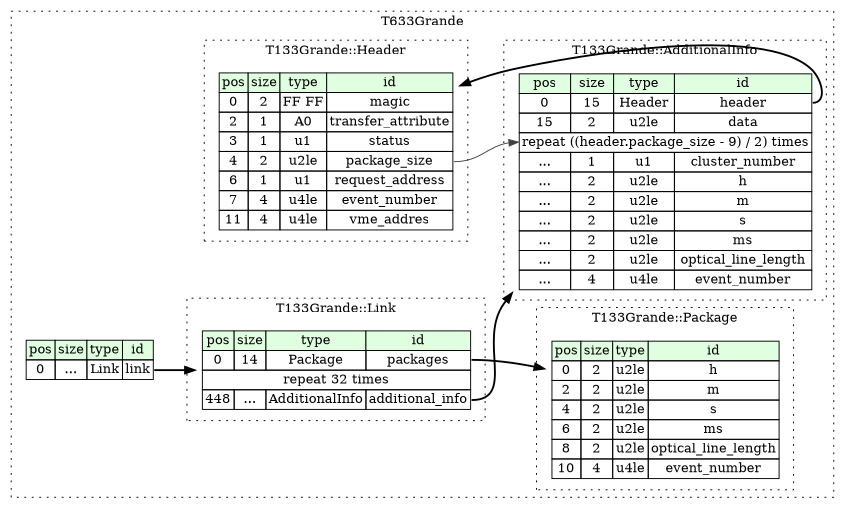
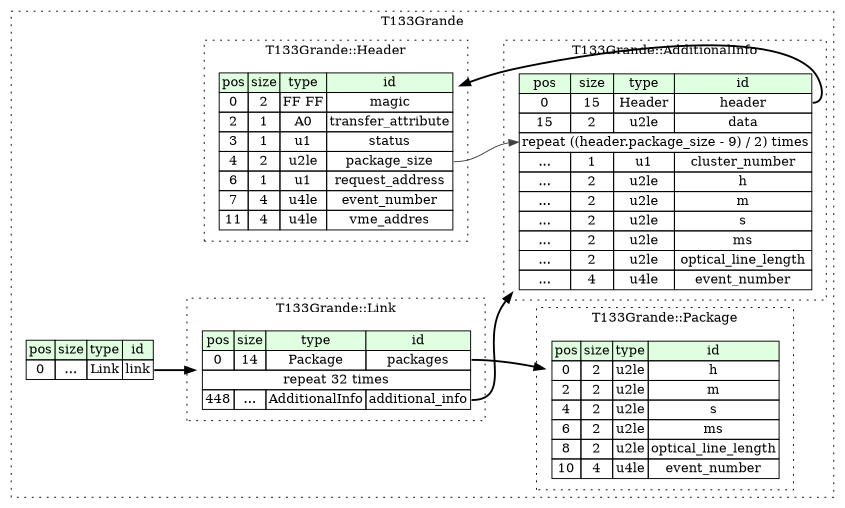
  digraph {
    rankdir=LR
    node [shape=plaintext]
    edge [style=bold]
    n1 [label=<<TABLE BORDER="0" CELLBORDER="1" CELLSPACING="0"> 				<TR><TD BGCOLOR="#E0FFE0">pos</TD><TD BGCOLOR="#E0FFE0">size</TD><TD BGCOLOR="#E0FFE0">type</TD><TD BGCOLOR="#E0FFE0">id</TD></TR> 				<TR><TD PORT="packages_pos">0</TD><TD PORT="packages_size">14</TD><TD>Package</TD><TD PORT="packages_type">packages</TD></TR> 				<TR><TD COLSPAN="4" PORT="packages__repeat">repeat 32 times</TD></TR> 				<TR><TD PORT="additional_info_pos">448</TD><TD PORT="additional_info_size">...</TD><TD>AdditionalInfo</TD><TD PORT="additional_info_type">additional_info</TD></TR> 			</TABLE>>]
    n2 [label=<<TABLE BORDER="0" CELLBORDER="1" CELLSPACING="0"> 				<TR><TD BGCOLOR="#E0FFE0">pos</TD><TD BGCOLOR="#E0FFE0">size</TD><TD BGCOLOR="#E0FFE0">type</TD><TD BGCOLOR="#E0FFE0">id</TD></TR> 				<TR><TD PORT="h_pos">0</TD><TD PORT="h_size">2</TD><TD>u2le</TD><TD PORT="h_type">h</TD></TR> 				<TR><TD PORT="m_pos">2</TD><TD PORT="m_size">2</TD><TD>u2le</TD><TD PORT="m_type">m</TD></TR> 				<TR><TD PORT="s_pos">4</TD><TD PORT="s_size">2</TD><TD>u2le</TD><TD PORT="s_type">s</TD></TR> 				<TR><TD PORT="ms_pos">6</TD><TD PORT="ms_size">2</TD><TD>u2le</TD><TD PORT="ms_type">ms</TD></TR> 				<TR><TD PORT="optical_line_length_pos">8</TD><TD PORT="optical_line_length_size">2</TD><TD>u2le</TD><TD PORT="optical_line_length_type">optical_line_length</TD></TR> 				<TR><TD PORT="event_number_pos">10</TD><TD PORT="event_number_size">4</TD><TD>u4le</TD><TD PORT="event_number_type">event_number</TD></TR> 			</TABLE>>]
    n3 [label=<<TABLE BORDER="0" CELLBORDER="1" CELLSPACING="0"> 				<TR><TD BGCOLOR="#E0FFE0">pos</TD><TD BGCOLOR="#E0FFE0">size</TD><TD BGCOLOR="#E0FFE0">type</TD><TD BGCOLOR="#E0FFE0">id</TD></TR> 				<TR><TD PORT="magic_pos">0</TD><TD PORT="magic_size">2</TD><TD>FF FF</TD><TD PORT="magic_type">magic</TD></TR> 				<TR><TD PORT="transfer_attribute_pos">2</TD><TD PORT="transfer_attribute_size">1</TD><TD>A0</TD><TD PORT="transfer_attribute_type">transfer_attribute</TD></TR> 				<TR><TD PORT="status_pos">3</TD><TD PORT="status_size">1</TD><TD>u1</TD><TD PORT="status_type">status</TD></TR> 				<TR><TD PORT="package_size_pos">4</TD><TD PORT="package_size_size">2</TD><TD>u2le</TD><TD PORT="package_size_type">package_size</TD></TR> 				<TR><TD PORT="request_address_pos">6</TD><TD PORT="request_address_size">1</TD><TD>u1</TD><TD PORT="request_address_type">request_address</TD></TR> 				<TR><TD PORT="event_number_pos">7</TD><TD PORT="event_number_size">4</TD><TD>u4le</TD><TD PORT="event_number_type">event_number</TD></TR> 				<TR><TD PORT="vme_addres_pos">11</TD><TD PORT="vme_addres_size">4</TD><TD>u4le</TD><TD PORT="vme_addres_type">vme_addres</TD></TR> 			</TABLE>>]
    n4 [label=<<TABLE BORDER="0" CELLBORDER="1" CELLSPACING="0"> 				<TR><TD BGCOLOR="#E0FFE0">pos</TD><TD BGCOLOR="#E0FFE0">size</TD><TD BGCOLOR="#E0FFE0">type</TD><TD BGCOLOR="#E0FFE0">id</TD></TR> 				<TR><TD PORT="header_pos">0</TD><TD PORT="header_size">15</TD><TD>Header</TD><TD PORT="header_type">header</TD></TR> 				<TR><TD PORT="data_pos">15</TD><TD PORT="data_size">2</TD><TD>u2le</TD><TD PORT="data_type">data</TD></TR> 				<TR><TD COLSPAN="4" PORT="data__repeat">repeat ((header.package_size - 9) / 2) times</TD></TR> 				<TR><TD PORT="cluster_number_pos">...</TD><TD PORT="cluster_number_size">1</TD><TD>u1</TD><TD PORT="cluster_number_type">cluster_number</TD></TR> 				<TR><TD PORT="h_pos">...</TD><TD PORT="h_size">2</TD><TD>u2le</TD><TD PORT="h_type">h</TD></TR> 				<TR><TD PORT="m_pos">...</TD><TD PORT="m_size">2</TD><TD>u2le</TD><TD PORT="m_type">m</TD></TR> 				<TR><TD PORT="s_pos">...</TD><TD PORT="s_size">2</TD><TD>u2le</TD><TD PORT="s_type">s</TD></TR> 				<TR><TD PORT="ms_pos">...</TD><TD PORT="ms_size">2</TD><TD>u2le</TD><TD PORT="ms_type">ms</TD></TR> 				<TR><TD PORT="optical_line_length_pos">...</TD><TD PORT="optical_line_length_size">2</TD><TD>u2le</TD><TD PORT="optical_line_length_type">optical_line_length</TD></TR> 				<TR><TD PORT="event_number_pos">...</TD><TD PORT="event_number_size">4</TD><TD>u4le</TD><TD PORT="event_number_type">event_number</TD></TR> 			</TABLE>>]
    n5 [label=<<TABLE BORDER="0" CELLBORDER="1" CELLSPACING="0"> 			<TR><TD BGCOLOR="#E0FFE0">pos</TD><TD BGCOLOR="#E0FFE0">size</TD><TD BGCOLOR="#E0FFE0">type</TD><TD BGCOLOR="#E0FFE0">id</TD></TR> 			<TR><TD PORT="link_pos">0</TD><TD PORT="link_size">...</TD><TD>Link</TD><TD PORT="link_type">link</TD></TR> 		</TABLE>>]
    subgraph cluster_1 {
-     label=T633Grande
+     label=T133Grande
      style=dotted
      n5
      subgraph cluster_2 {
        label="T133Grande::Link"
        style=dotted
        n1
      }
      subgraph cluster_3 {
        label="T133Grande::Package"
        style=dotted
        n2
      }
      subgraph cluster_4 {
        label="T133Grande::Header"
        style=dotted
        n3
      }
      subgraph cluster_5 {
        label="T133Grande::AdditionalInfo"
        style=dotted
        n4
      }
    }
    n1 -> n2 [tailport=packages_type]
    n1 -> n4 [tailport=additional_info_type]
    n3 -> n4 [color="#404040" headport=data__repeat tailport=package_size_type style=""]
    n4 -> n3 [tailport=header_type]
    n5 -> n1 [tailport=link_type]
  }
